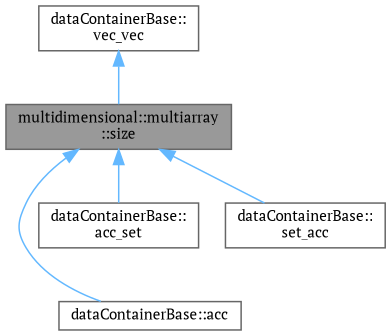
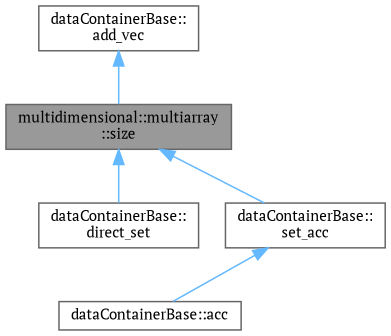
  digraph {
    fontname="PT Serif"
    rankdir=TB
    node [color=grey40 fillcolor=white fontname="PT Serif" fontsize=10 shape=box style=filled]
    edge [color=steelblue1 dir=back fontname="PT Serif" fontsize=10 labelfontname=Helvetica labelfontsize=10 style=solid]
    n1 [color=gray40 fillcolor=grey60 fontcolor=black height=0.2 label="multidimensional::multiarray\l::size" width=0.4]
    n2 [height=0.2 label="dataContainerBase::acc" width=0.4]
-   n3 [height=0.2 label="dataContainerBase::\lacc_set" width=0.4]
+   n3 [height=0.2 label="dataContainerBase::\ldirect_set" width=0.4]
    n4 [height=0.2 label="dataContainerBase::\lset_acc" width=0.4]
-   n5 [height=0.2 label="dataContainerBase::\lvec_vec" width=0.4]
-   n1 -> n2
+   n5 [height=0.2 label="dataContainerBase::\ladd_vec" width=0.4]
+   n4 -> n2
    n1 -> n3
    n1 -> n4
    n5 -> n1
  }
